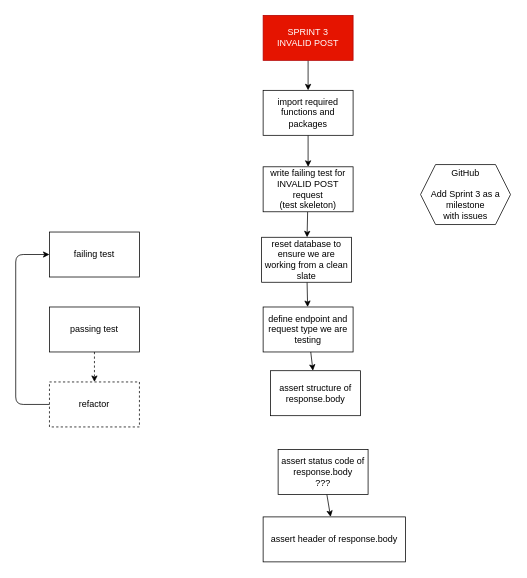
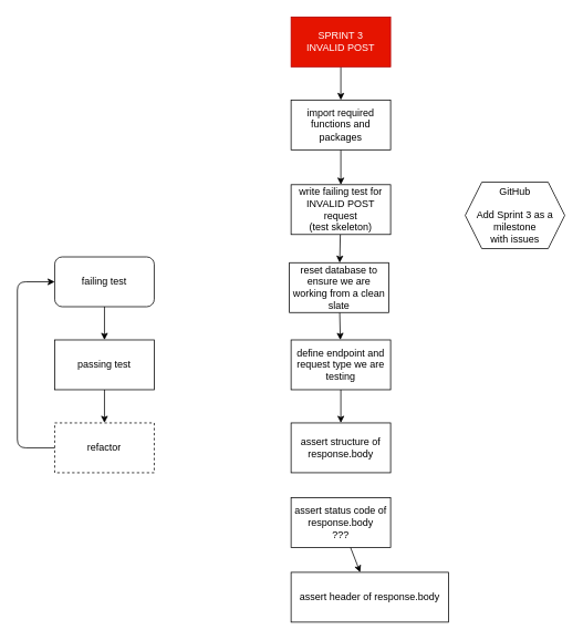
  <mxCell id="0" />
  <mxCell id="1" parent="0" />
  <mxCell id="2" value="" style="edgeStyle=none;html=1;" edge="1" parent="1" source="3" target="13"><mxGeometry relative="1" as="geometry" /></mxCell>
  <mxCell id="3" value="SPRINT 3&lt;br&gt;INVALID POST" style="rounded=0;whiteSpace=wrap;html=1;fillColor=#e51400;fontColor=#ffffff;strokeColor=#B20000;" vertex="1" parent="1"><mxGeometry x="350" y="20" width="120" height="60" as="geometry" /></mxCell>
  <mxCell id="4" value="" style="edgeStyle=none;html=1;" edge="1" parent="1" source="5" target="15"><mxGeometry relative="1" as="geometry" /></mxCell>
  <mxCell id="5" value="write failing test for INVALID POST request &lt;br&gt;(test skeleton)" style="rounded=0;whiteSpace=wrap;html=1;" vertex="1" parent="1"><mxGeometry x="350" y="222" width="120" height="60" as="geometry" /></mxCell>
  <mxCell id="6" value="" style="edgeStyle=none;html=1;" edge="1" parent="1" source="7" target="8"><mxGeometry relative="1" as="geometry" /></mxCell>
  <mxCell id="7" value="define endpoint and request type we are testing" style="rounded=0;whiteSpace=wrap;html=1;" vertex="1" parent="1"><mxGeometry x="350" y="409" width="120" height="60" as="geometry" /></mxCell>
- <mxCell id="8" value="assert structure of response.body" style="whiteSpace=wrap;html=1;rounded=0;" vertex="1" parent="1"><mxGeometry x="360" y="494" width="120" height="60" as="geometry" /></mxCell>
+ <mxCell id="8" value="assert structure of response.body" style="whiteSpace=wrap;html=1;rounded=0;" vertex="1" parent="1"><mxGeometry x="350" y="509" width="120" height="60" as="geometry" /></mxCell>
  <mxCell id="9" value="" style="edgeStyle=none;html=1;" edge="1" parent="1" source="10" target="11"><mxGeometry relative="1" as="geometry" /></mxCell>
- <mxCell id="10" value="assert status code of response.body&lt;br&gt;???" style="rounded=0;whiteSpace=wrap;html=1;" vertex="1" parent="1"><mxGeometry x="370" y="599" width="120" height="60" as="geometry" /></mxCell>
+ <mxCell id="10" value="assert status code of response.body&lt;br&gt;???" style="rounded=0;whiteSpace=wrap;html=1;" vertex="1" parent="1"><mxGeometry x="350" y="599" width="120" height="60" as="geometry" /></mxCell>
  <mxCell id="11" value="assert header of response.body" style="rounded=0;whiteSpace=wrap;html=1;" vertex="1" parent="1"><mxGeometry x="350" y="689" width="190" height="60" as="geometry" /></mxCell>
  <mxCell id="12" value="" style="edgeStyle=none;html=1;" edge="1" parent="1" source="13" target="5"><mxGeometry relative="1" as="geometry" /></mxCell>
  <mxCell id="13" value="import required functions and packages" style="rounded=0;whiteSpace=wrap;html=1;" vertex="1" parent="1"><mxGeometry x="350" y="120" width="120" height="60" as="geometry" /></mxCell>
  <mxCell id="14" value="" style="edgeStyle=none;html=1;" edge="1" parent="1" source="15" target="7"><mxGeometry relative="1" as="geometry" /></mxCell>
  <mxCell id="15" value="reset database to ensure we are working from a clean slate" style="rounded=0;whiteSpace=wrap;html=1;" vertex="1" parent="1"><mxGeometry x="348" y="316" width="120" height="60" as="geometry" /></mxCell>
- <mxCell id="17" value="failing test" style="rounded=0;whiteSpace=wrap;html=1;" vertex="1" parent="1"><mxGeometry x="65" y="309" width="120" height="60" as="geometry" /></mxCell>
- <mxCell id="18" value="" style="edgeStyle=none;html=1;dashed=1;" edge="1" parent="1" source="19" target="20"><mxGeometry relative="1" as="geometry" /></mxCell>
+ <mxCell id="16" value="" style="edgeStyle=none;html=1;" edge="1" parent="1" source="17" target="19"><mxGeometry relative="1" as="geometry" /></mxCell>
+ <mxCell id="17" value="failing test" style="whiteSpace=wrap;html=1;rounded=1;" vertex="1" parent="1"><mxGeometry x="65" y="309" width="120" height="60" as="geometry" /></mxCell>
+ <mxCell id="18" value="" style="edgeStyle=none;html=1;" edge="1" parent="1" source="19" target="20"><mxGeometry relative="1" as="geometry" /></mxCell>
  <mxCell id="19" value="passing test" style="rounded=0;whiteSpace=wrap;html=1;" vertex="1" parent="1"><mxGeometry x="65" y="409" width="120" height="60" as="geometry" /></mxCell>
  <mxCell id="20" value="refactor" style="rounded=0;whiteSpace=wrap;html=1;dashed=1;" vertex="1" parent="1"><mxGeometry x="65" y="509" width="120" height="60" as="geometry" /></mxCell>
  <mxCell id="21" value="" style="endArrow=classic;html=1;exitX=0;exitY=0.5;exitDx=0;exitDy=0;entryX=0;entryY=0.5;entryDx=0;entryDy=0;" edge="1" parent="1" source="20" target="17"><mxGeometry width="50" height="50" relative="1" as="geometry"><mxPoint x="255" y="542" as="sourcePoint" /><mxPoint x="305" y="492" as="targetPoint" /><Array as="points"><mxPoint x="20" y="539" /><mxPoint x="20" y="339" /></Array></mxGeometry></mxCell>
  <mxCell id="22" value="GitHub&lt;br&gt;&lt;br&gt;Add Sprint 3 as a milestone&lt;br&gt;with issues" style="shape=hexagon;perimeter=hexagonPerimeter2;whiteSpace=wrap;html=1;fixedSize=1;" vertex="1" parent="1"><mxGeometry x="560" y="219" width="120" height="80" as="geometry" /></mxCell>
